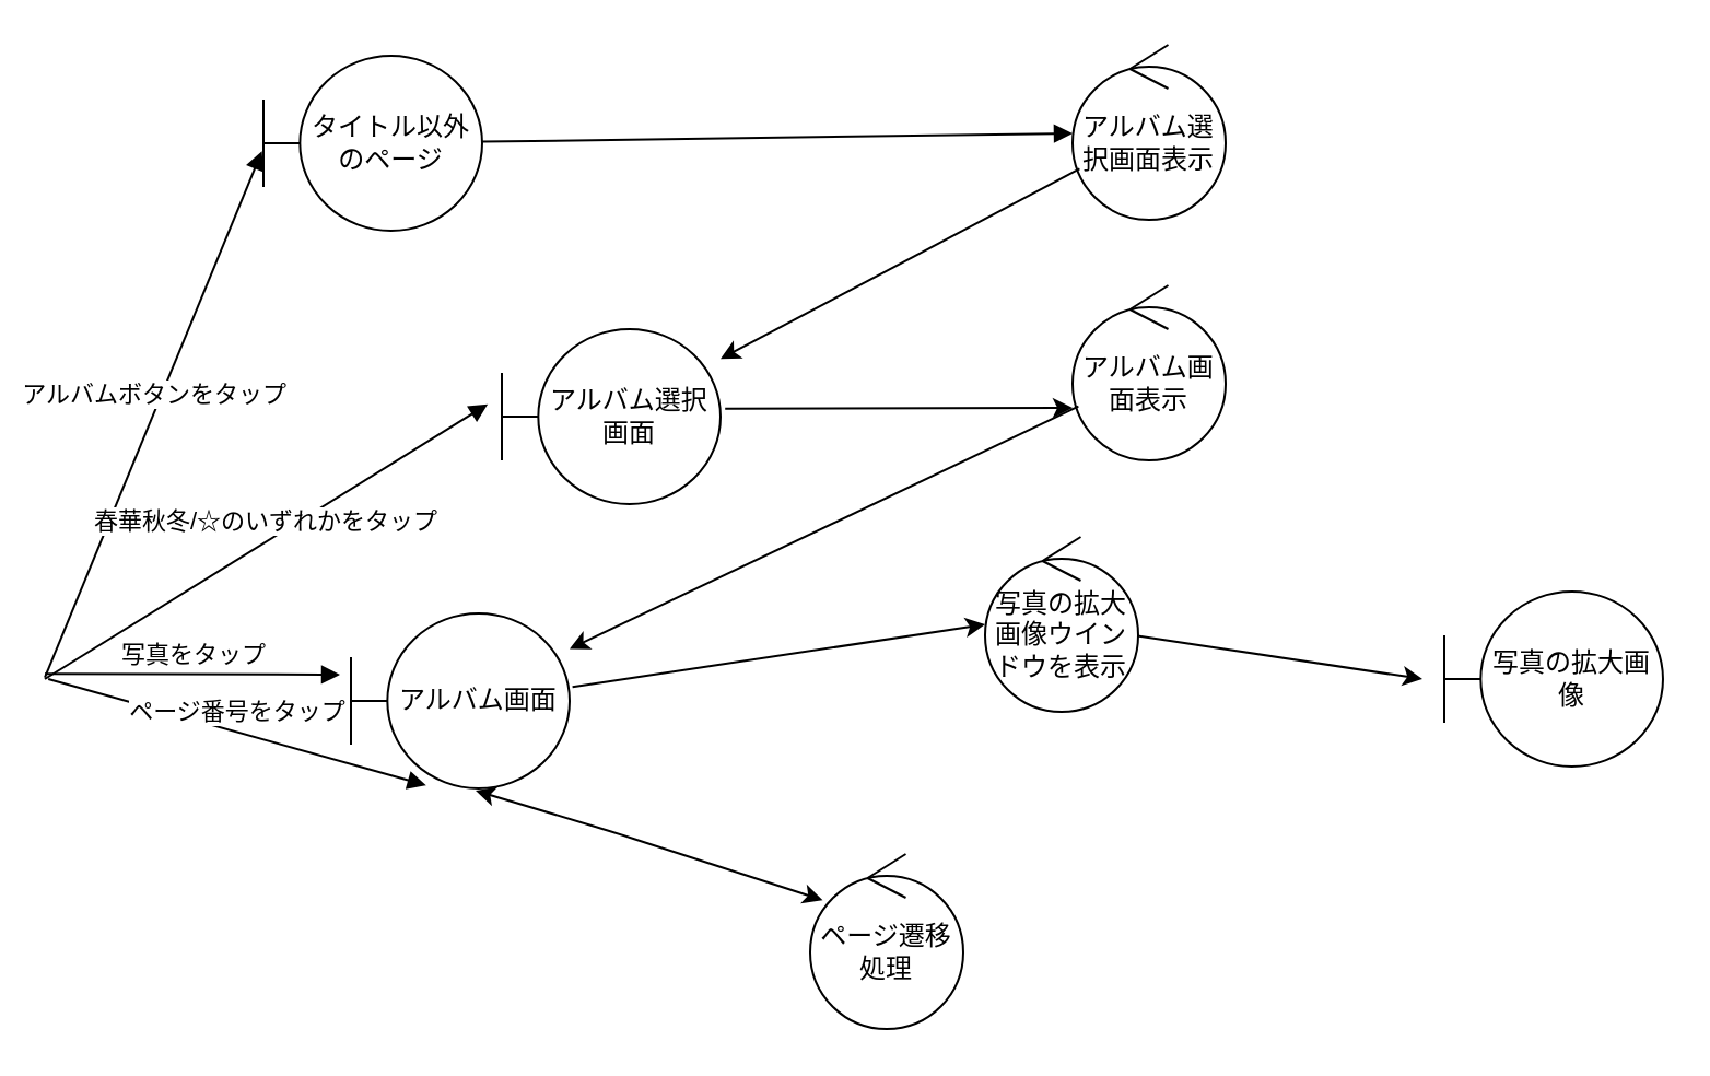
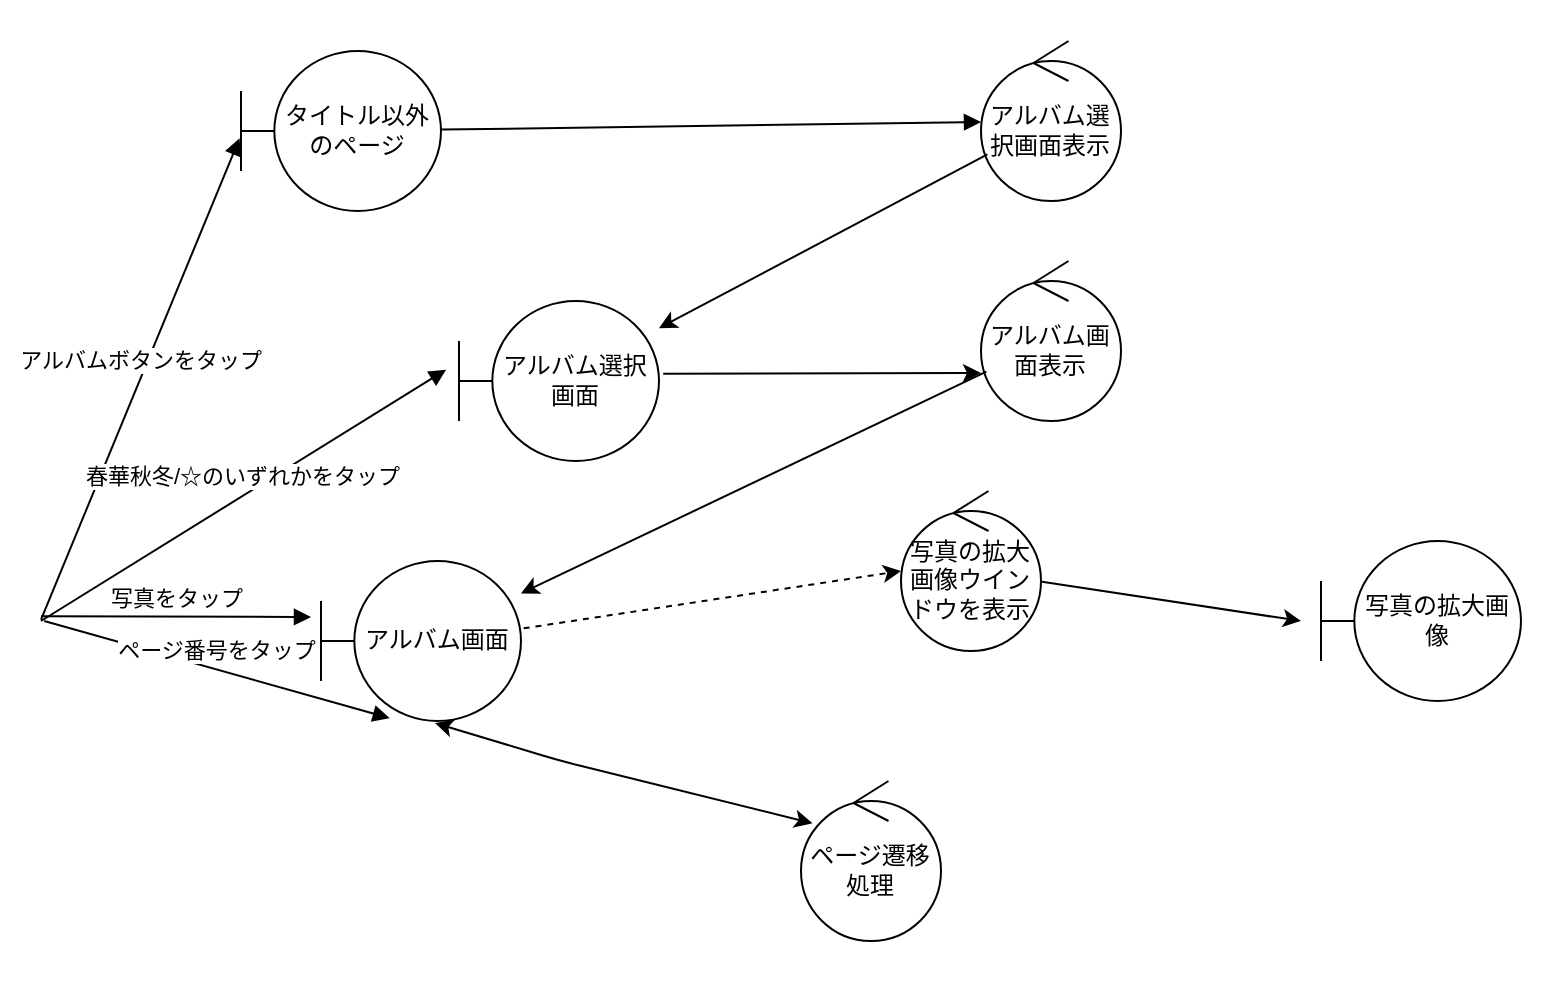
  <mxCell id="0" />
  <mxCell id="1" parent="0" />
  <mxCell id="2" value="タイトル以外のページ" style="shape=umlBoundary;whiteSpace=wrap;html=1;" parent="1" vertex="1"><mxGeometry x="120" y="25" width="100" height="80" as="geometry" /></mxCell>
  <mxCell id="3" value="アルバムボタンをタップ" style="html=1;verticalAlign=bottom;endArrow=block;entryX=-0.007;entryY=0.546;entryDx=0;entryDy=0;entryPerimeter=0;" parent="1" target="2" edge="1"><mxGeometry width="80" relative="1" as="geometry"><mxPoint x="20" y="309.29" as="sourcePoint" /><mxPoint x="100" y="309.29" as="targetPoint" /></mxGeometry></mxCell>
  <mxCell id="4" value="アルバム選択画面表示" style="ellipse;shape=umlControl;whiteSpace=wrap;html=1;" parent="1" vertex="1"><mxGeometry x="490" y="20" width="70" height="80" as="geometry" /></mxCell>
  <mxCell id="5" value="" style="html=1;verticalAlign=bottom;endArrow=block;" parent="1" source="2" target="4" edge="1"><mxGeometry width="80" relative="1" as="geometry"><mxPoint x="253" y="111" as="sourcePoint" /><mxPoint x="290" y="199.29" as="targetPoint" /></mxGeometry></mxCell>
  <mxCell id="6" value="アルバム選択画面" style="shape=umlBoundary;whiteSpace=wrap;html=1;" parent="1" vertex="1"><mxGeometry x="229" y="150" width="100" height="80" as="geometry" /></mxCell>
  <mxCell id="7" value="春華秋冬/☆のいずれかをタップ" style="html=1;verticalAlign=bottom;endArrow=block;entryX=-0.064;entryY=0.429;entryDx=0;entryDy=0;entryPerimeter=0;" parent="1" target="6" edge="1"><mxGeometry width="80" relative="1" as="geometry"><mxPoint x="20" y="310" as="sourcePoint" /><mxPoint x="100" y="310" as="targetPoint" /></mxGeometry></mxCell>
  <mxCell id="8" value="" style="endArrow=classic;html=1;" parent="1" source="4" target="6" edge="1"><mxGeometry width="50" height="50" relative="1" as="geometry"><mxPoint x="279" y="380" as="sourcePoint" /><mxPoint x="329" y="330" as="targetPoint" /></mxGeometry></mxCell>
  <mxCell id="9" value="アルバム画面表示" style="ellipse;shape=umlControl;whiteSpace=wrap;html=1;" parent="1" vertex="1"><mxGeometry x="490" y="130" width="70" height="80" as="geometry" /></mxCell>
  <mxCell id="10" value="" style="endArrow=classic;html=1;exitX=1.021;exitY=0.454;exitDx=0;exitDy=0;exitPerimeter=0;" parent="1" source="6" edge="1"><mxGeometry width="50" height="50" relative="1" as="geometry"><mxPoint x="250" y="240" as="sourcePoint" /><mxPoint x="490" y="186" as="targetPoint" /></mxGeometry></mxCell>
  <mxCell id="11" value="アルバム画面" style="shape=umlBoundary;whiteSpace=wrap;html=1;" parent="1" vertex="1"><mxGeometry x="160" y="280" width="100" height="80" as="geometry" /></mxCell>
  <mxCell id="12" value="" style="endArrow=classic;html=1;" parent="1" source="9" target="11" edge="1"><mxGeometry width="50" height="50" relative="1" as="geometry"><mxPoint x="330" y="330" as="sourcePoint" /><mxPoint x="380" y="280" as="targetPoint" /></mxGeometry></mxCell>
  <mxCell id="13" value="写真をタップ" style="html=1;verticalAlign=bottom;endArrow=block;" parent="1" edge="1"><mxGeometry width="80" relative="1" as="geometry"><mxPoint x="20" y="307.65" as="sourcePoint" /><mxPoint x="155" y="308" as="targetPoint" /></mxGeometry></mxCell>
- <mxCell id="14" value="" style="endArrow=classic;html=1;exitX=1.013;exitY=0.421;exitDx=0;exitDy=0;exitPerimeter=0;entryX=0;entryY=0.5;entryDx=0;entryDy=0;entryPerimeter=0;" parent="1" source="11" target="15" edge="1"><mxGeometry width="50" height="50" relative="1" as="geometry"><mxPoint x="340" y="320" as="sourcePoint" /><mxPoint x="410" y="370" as="targetPoint" /></mxGeometry></mxCell>
+ <mxCell id="14" value="" style="endArrow=classic;html=1;exitX=1.013;exitY=0.421;exitDx=0;exitDy=0;exitPerimeter=0;entryX=0;entryY=0.5;entryDx=0;entryDy=0;entryPerimeter=0;dashed=1;" parent="1" source="11" target="15" edge="1"><mxGeometry width="50" height="50" relative="1" as="geometry"><mxPoint x="340" y="320" as="sourcePoint" /><mxPoint x="410" y="370" as="targetPoint" /></mxGeometry></mxCell>
  <mxCell id="15" value="写真の拡大画像ウインドウを表示" style="ellipse;shape=umlControl;whiteSpace=wrap;html=1;" parent="1" vertex="1"><mxGeometry x="450" y="245" width="70" height="80" as="geometry" /></mxCell>
  <mxCell id="16" value="ページ番号をタップ" style="html=1;verticalAlign=bottom;endArrow=block;entryX=0.344;entryY=0.982;entryDx=0;entryDy=0;entryPerimeter=0;" parent="1" target="11" edge="1"><mxGeometry width="80" relative="1" as="geometry"><mxPoint x="21.6" y="310" as="sourcePoint" /><mxPoint x="190" y="390" as="targetPoint" /></mxGeometry></mxCell>
  <mxCell id="17" value="" style="endArrow=classic;html=1;" parent="1" source="15" edge="1"><mxGeometry width="50" height="50" relative="1" as="geometry"><mxPoint x="330" y="470" as="sourcePoint" /><mxPoint x="650" y="310" as="targetPoint" /></mxGeometry></mxCell>
- <mxCell id="18" value="ページ遷移処理" style="ellipse;shape=umlControl;whiteSpace=wrap;html=1;" vertex="1" parent="1"><mxGeometry x="370" y="390" width="70" height="80" as="geometry" /></mxCell>
+ <mxCell id="18" value="ページ遷移処理" style="ellipse;shape=umlControl;whiteSpace=wrap;html=1;" vertex="1" parent="1"><mxGeometry x="400" y="390" width="70" height="80" as="geometry" /></mxCell>
  <mxCell id="19" value="" style="endArrow=classic;startArrow=classic;html=1;entryX=0.082;entryY=0.264;entryDx=0;entryDy=0;entryPerimeter=0;" edge="1" parent="1" target="18"><mxGeometry width="50" height="50" relative="1" as="geometry"><mxPoint x="217" y="361" as="sourcePoint" /><mxPoint x="300" y="320" as="targetPoint" /><Array as="points"><mxPoint x="280" y="380" /></Array></mxGeometry></mxCell>
  <mxCell id="20" value="写真の拡大画像" style="shape=umlBoundary;whiteSpace=wrap;html=1;" vertex="1" parent="1"><mxGeometry x="660" y="270" width="100" height="80" as="geometry" /></mxCell>
